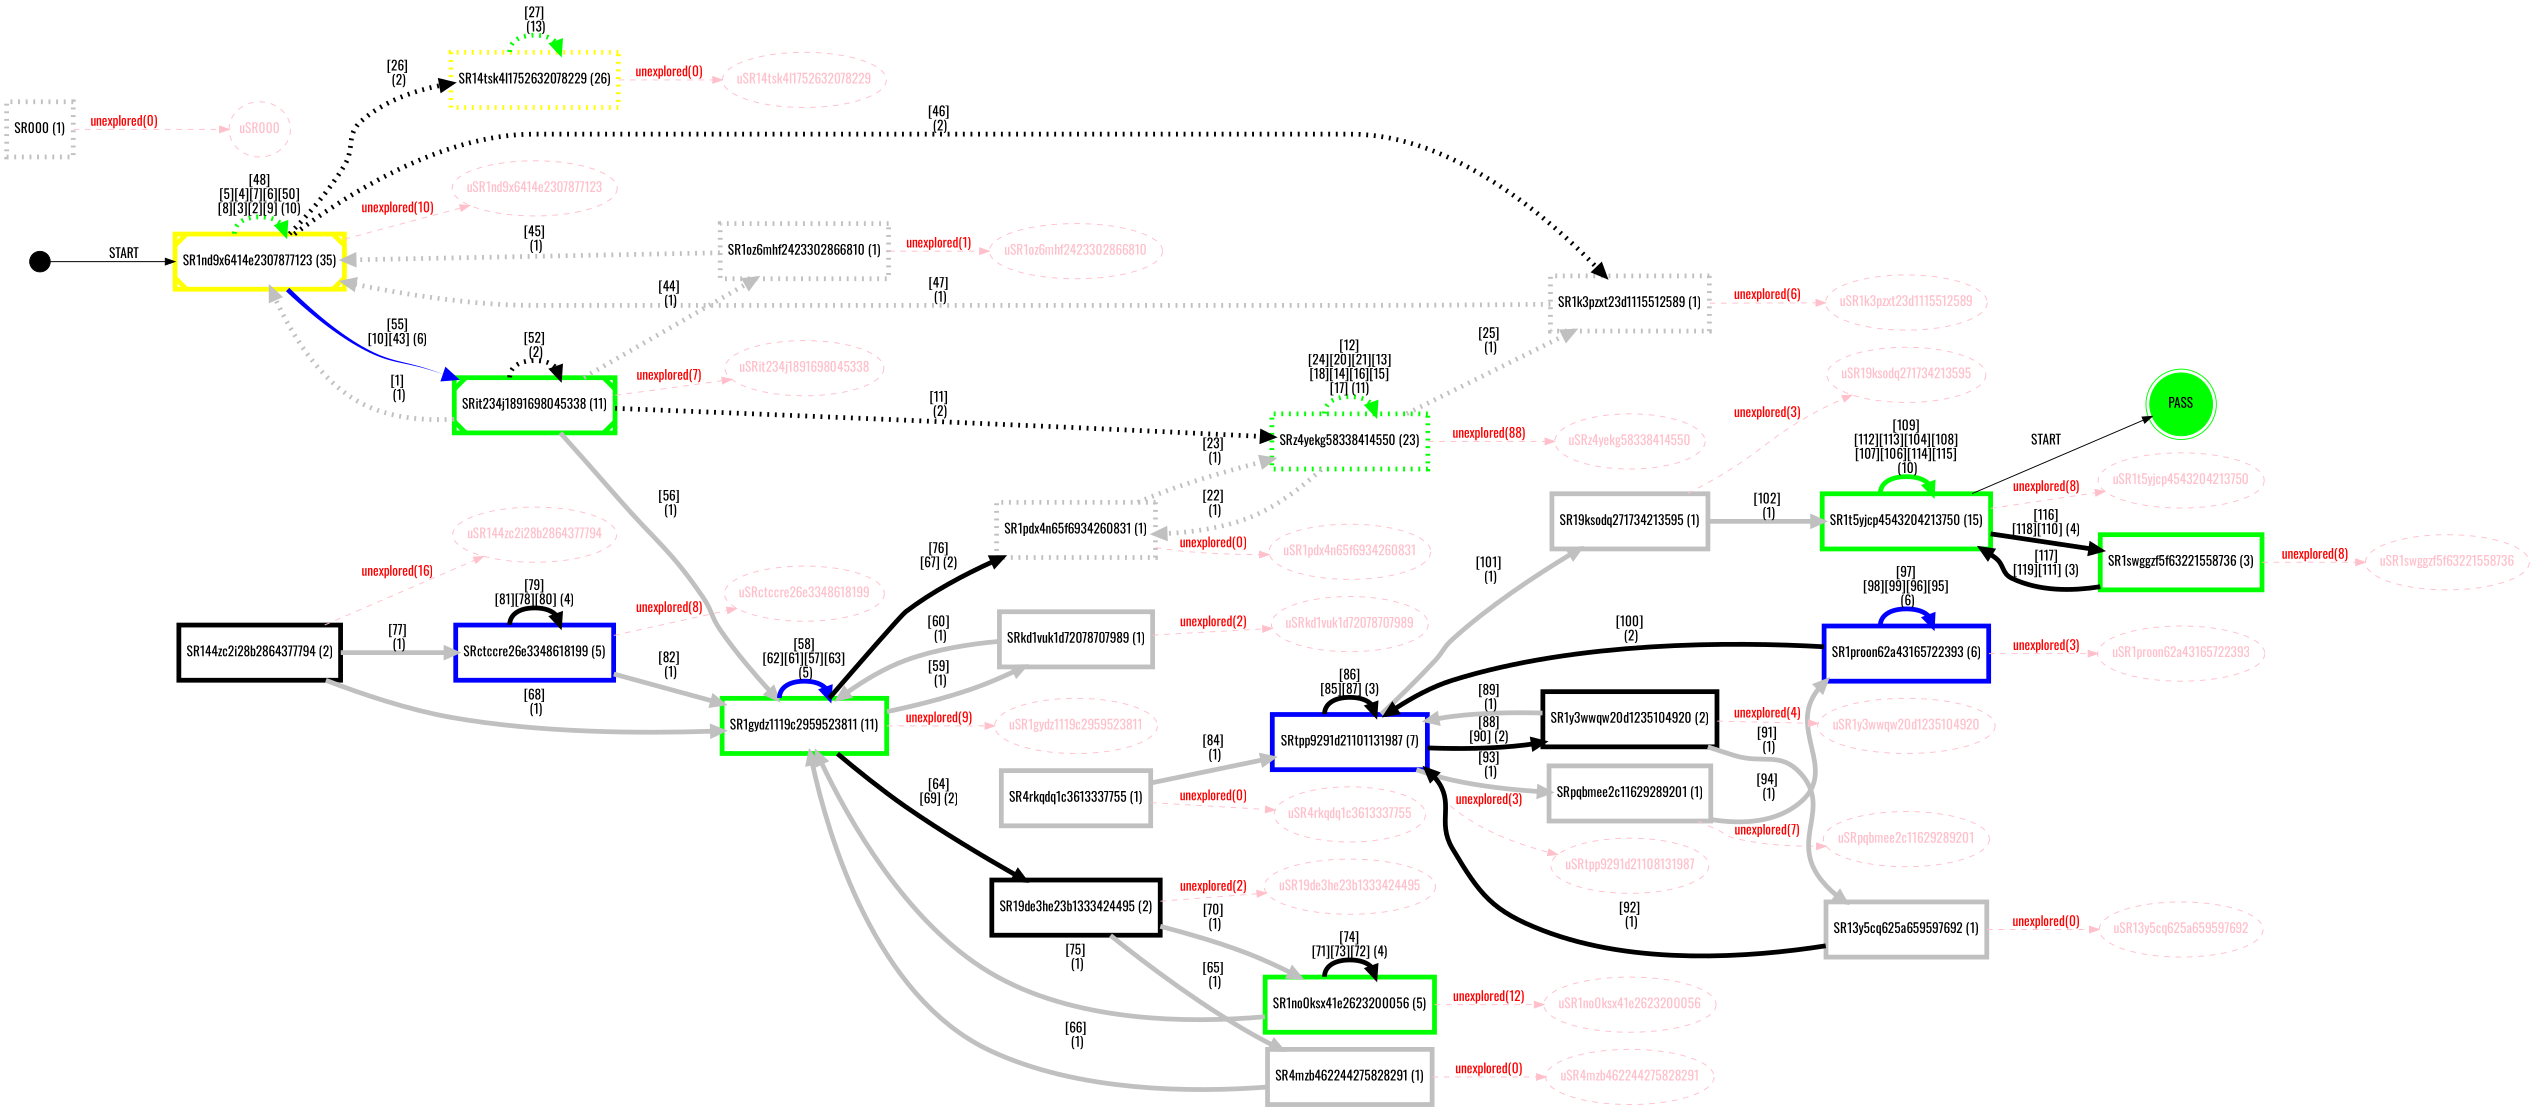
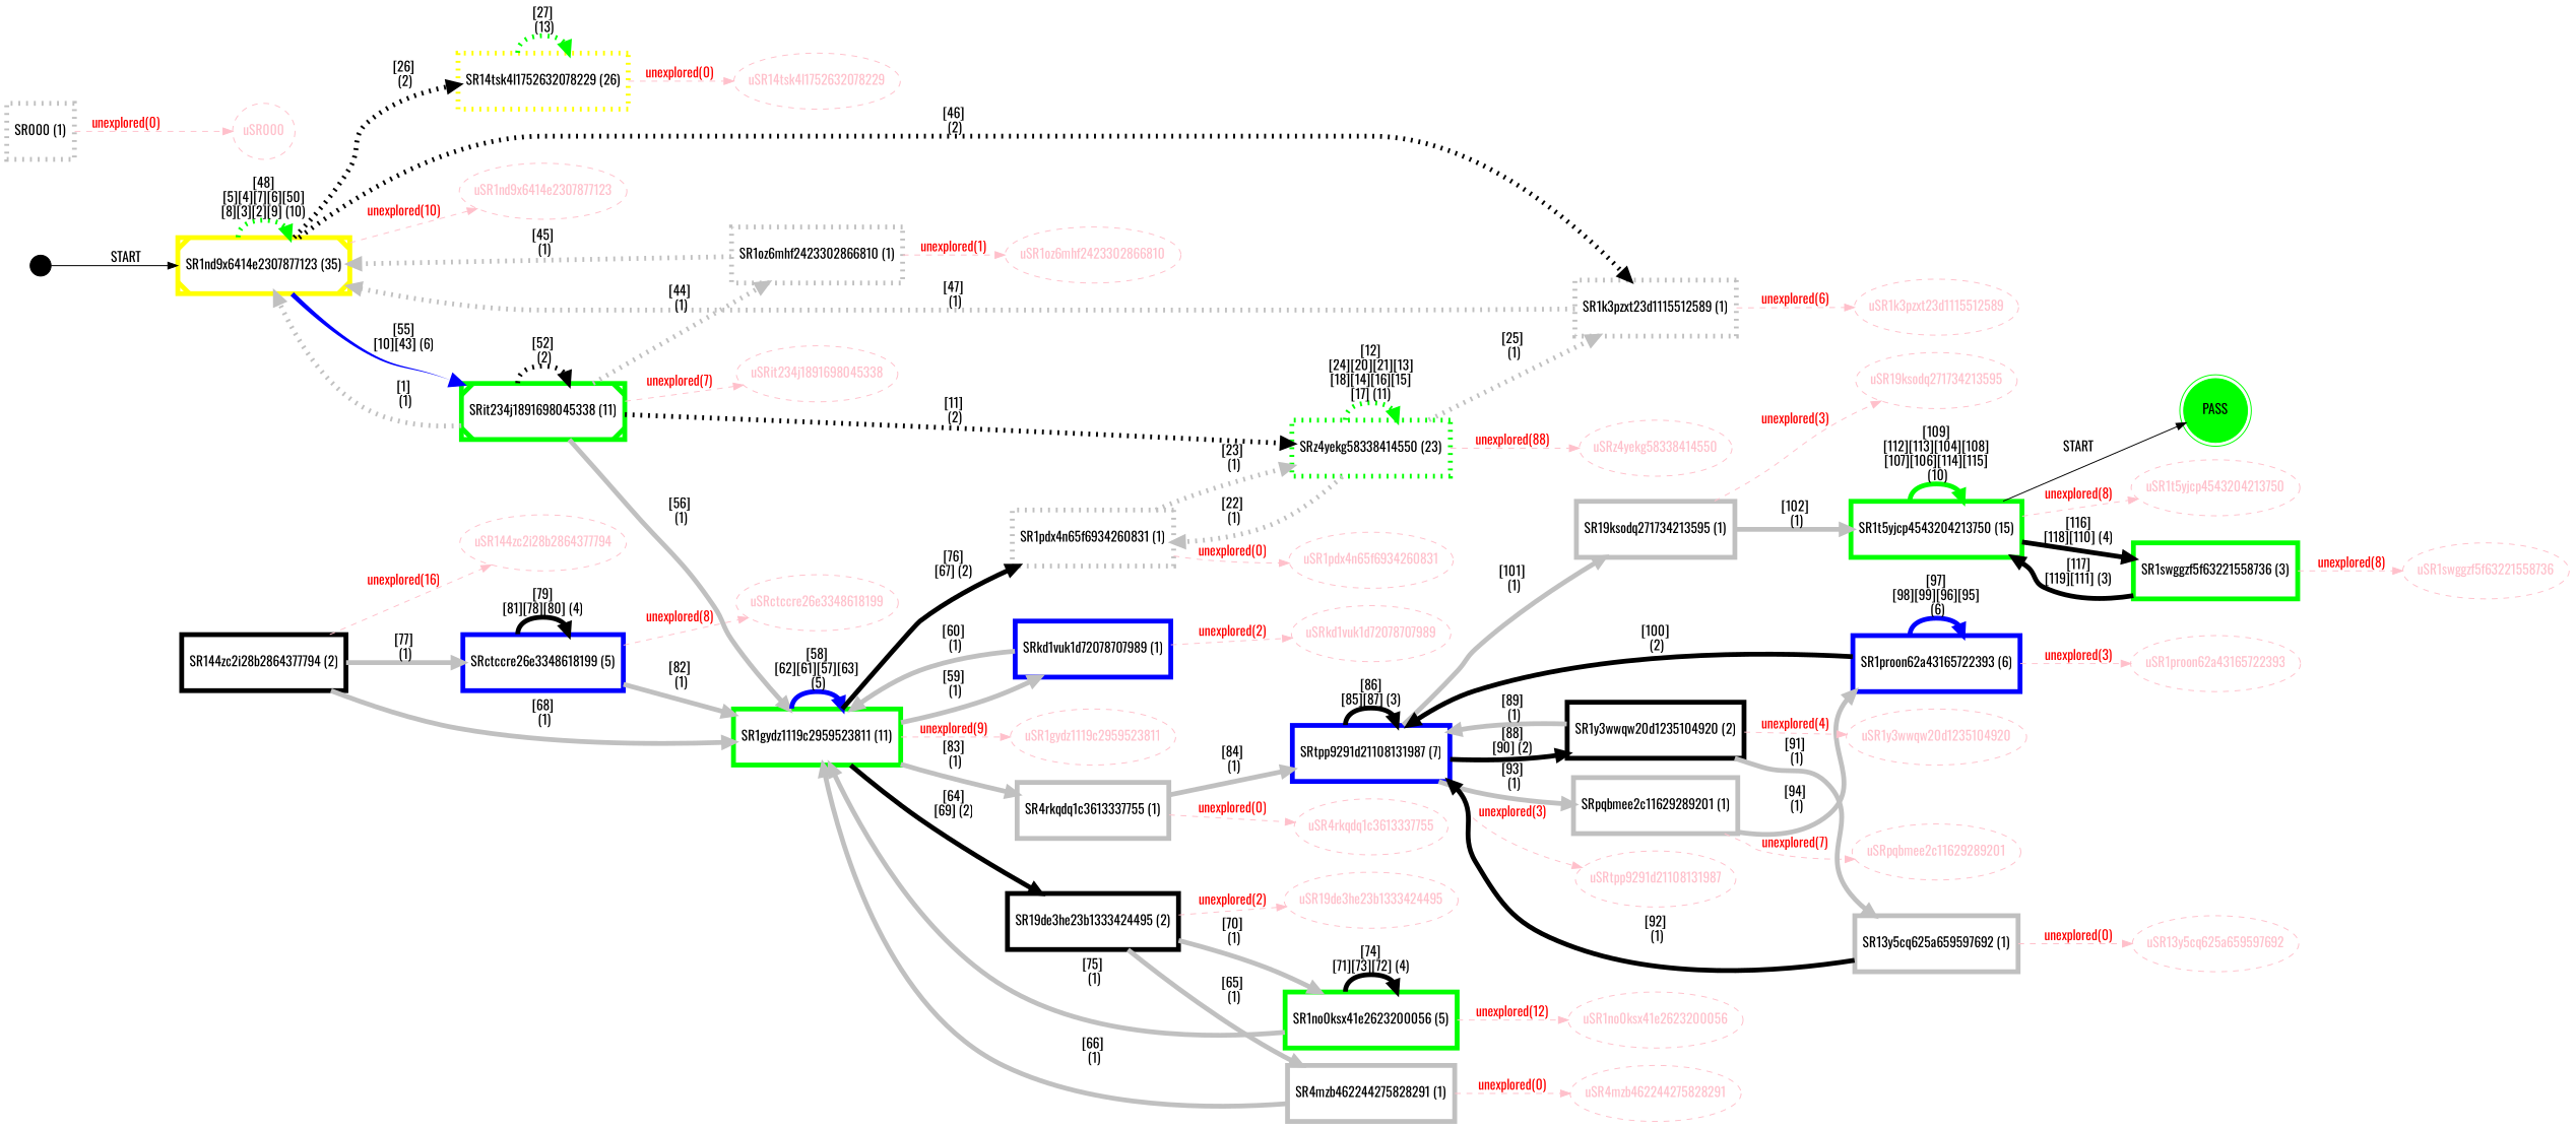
  digraph {
    fontname=Oswald
    rankdir=LR
    node [color=pink fontname=Oswald shape=rect style=dashed fixedsize=false fontcolor=black]
    edge [color=grey fontname=Oswald style=solid penwidth=5]
    ENTRY [color=black height=0.3 shape=point style=solid fixedsize="" fontcolor=""]
    n2 [color=yellow height=0.8 label="SR1nd9x6414e2307877123 (35)" penwidth=5 style=diagonals]
    n3 [color=grey height=0.8 label="SR1k3pzxt23d1115512589 (1)" penwidth=5 style=dotted]
    n4 [color=yellow height=0.8 label="SR14tsk4l1752632078229 (26)" penwidth=5 style=dotted]
    n5 [color=green height=0.8 label="SRit234j1891698045338 (11)" penwidth=5 style=diagonals]
    uSR1nd9x6414e2307877123 [fontcolor=pink height=0.8 shape=ellipse]
    n7 [color=blue height=0.8 label="SRctccre26e3348618199 (5)" penwidth=5 style=solid]
    n8 [color=green height=0.8 label="SR1gydz1119c2959523811 (11)" penwidth=5 style=solid]
    uSRctccre26e3348618199 [fontcolor=pink height=0.8 shape=ellipse]
    n10 [color=grey height=0.8 label="SR4rkqdq1c3613337755 (1)" penwidth=5 style=solid]
    n11 [color=grey height=0.8 label="SR1pdx4n65f6934260831 (1)" penwidth=5 style=dotted]
    n12 [color=black height=0.8 label="SR19de3he23b1333424495 (2)" penwidth=5 style=solid]
-   n13 [color=grey height=0.8 label="SRkd1vuk1d72078707989 (1)" penwidth=5 style=solid]
+   n13 [color=blue height=0.8 label="SRkd1vuk1d72078707989 (1)" penwidth=5 style=solid]
    uSR1gydz1119c2959523811 [fontcolor=pink height=0.8 shape=ellipse]
-   n15 [color=blue height=0.8 label="SRtpp9291d21101131987 (7)" penwidth=5 style=solid]
+   n15 [color=blue height=0.8 label="SRtpp9291d21108131987 (7)" penwidth=5 style=solid]
    uSR4rkqdq1c3613337755 [fontcolor=pink height=0.8 shape=ellipse]
    n17 [color=grey height=0.8 label="SRpqbmee2c11629289201 (1)" penwidth=5 style=solid]
    n18 [color=grey height=0.8 label="SR19ksodq271734213595 (1)" penwidth=5 style=solid]
    n19 [color=black height=0.8 label="SR1y3wwqw20d1235104920 (2)" penwidth=5 style=solid]
    uSRtpp9291d21108131987 [fontcolor=pink height=0.8 shape=ellipse]
    n21 [color=blue height=0.8 label="SR1proon62a43165722393 (6)" penwidth=5 style=solid]
    uSRpqbmee2c11629289201 [fontcolor=pink height=0.8 shape=ellipse]
    uSR1proon62a43165722393 [fontcolor=pink height=0.8 shape=ellipse]
    n24 [color=green height=0.8 label="SR1t5yjcp4543204213750 (15)" penwidth=5 style=solid]
    uSR19ksodq271734213595 [fontcolor=pink height=0.8 shape=ellipse]
    n26 [color=grey height=0.8 label="SR13y5cq625a659597692 (1)" penwidth=5 style=solid]
    uSR1y3wwqw20d1235104920 [fontcolor=pink height=0.8 shape=ellipse]
    n28 [color=green height=0.8 label="SRz4yekg58338414550 (23)" penwidth=5 style=dotted]
    uSRz4yekg58338414550 [fontcolor=pink height=0.8 shape=ellipse]
    uSR1pdx4n65f6934260831 [fontcolor=pink height=0.8 shape=ellipse]
    n31 [color=grey height=0.8 label="SR1oz6mhf2423302866810 (1)" penwidth=5 style=dotted]
    uSR1oz6mhf2423302866810 [fontcolor=pink height=0.8 shape=ellipse]
    n33 [color=grey height=0.8 label="SR000 (1)" penwidth=5 style=dotted]
    uSR000 [fontcolor=pink height=0.8 shape=ellipse]
    uSR1k3pzxt23d1115512589 [fontcolor=pink height=0.8 shape=ellipse]
    uSR14tsk4l1752632078229 [fontcolor=pink height=0.8 shape=ellipse]
    n37 [color=green height=0.8 label="SR1swggzf5f63221558736 (3)" penwidth=5 style=solid]
    PASS [color=green height=0.8 shape=doublecircle style=filled]
    uSR1t5yjcp4543204213750 [fontcolor=pink height=0.8 shape=ellipse]
    n40 [color=green height=0.8 label="SR1no0ksx41e2623200056 (5)" penwidth=5 style=solid]
    n41 [color=grey height=0.8 label="SR4mzb462244275828291 (1)" penwidth=5 style=solid]
    uSR19de3he23b1333424495 [fontcolor=pink height=0.8 shape=ellipse]
    uSR1no0ksx41e2623200056 [fontcolor=pink height=0.8 shape=ellipse]
    uSR4mzb462244275828291 [fontcolor=pink height=0.8 shape=ellipse]
    uSR1swggzf5f63221558736 [fontcolor=pink height=0.8 shape=ellipse]
    n46 [color=black height=0.8 label="SR144zc2i28b2864377794 (2)" penwidth=5 style=solid]
    uSR144zc2i28b2864377794 [fontcolor=pink height=0.8 shape=ellipse]
    uSRit234j1891698045338 [fontcolor=pink height=0.8 shape=ellipse]
    uSR13y5cq625a659597692 [fontcolor=pink height=0.8 shape=ellipse]
    uSRkd1vuk1d72078707989 [fontcolor=pink height=0.8 shape=ellipse]
    ENTRY -> n2 [color=black label=START penwidth=""]
    n2 -> n2 [color=green label="[48]\n[5][4][7][6][50]\n[8][3][2][9] (10)" style=dotted]
    n2 -> n3 [color=black label="[46]\n (2)" style=dotted]
    n2 -> n4 [color=black label="[26]\n (2)" style=dotted]
    n2 -> n5 [arrowtail=none color=blue label="[55]\n[10][43] (6)" style=tapered]
    n2 -> uSR1nd9x6414e2307877123 [color=pink fontcolor=red label="unexplored(10)" style=dashed penwidth=""]
    n3 -> n2 [label="[47]\n (1)" style=dotted]
    n3 -> uSR1k3pzxt23d1115512589 [color=pink fontcolor=red label="unexplored(6)" style=dashed penwidth=""]
    n4 -> n4 [color=green label="[27]\n (13)" style=dotted]
    n4 -> uSR14tsk4l1752632078229 [color=pink fontcolor=red label="unexplored(0)" style=dashed penwidth=""]
    n5 -> n2 [label="[1]\n (1)" style=dotted]
    n5 -> n5 [color=black label="[52]\n (2)" style=dotted]
    n5 -> n8 [label="[56]\n (1)"]
    n5 -> n28 [color=black label="[11]\n (2)" style=dotted]
    n5 -> n31 [label="[44]\n (1)" style=dotted]
    n5 -> uSRit234j1891698045338 [color=pink fontcolor=red label="unexplored(7)" style=dashed penwidth=""]
    n7 -> n7 [color=black label="[79]\n[81][78][80] (4)"]
    n7 -> n8 [label="[82]\n (1)"]
    n7 -> uSRctccre26e3348618199 [color=pink fontcolor=red label="unexplored(8)" style=dashed penwidth=""]
    n8 -> n8 [color=blue label="[58]\n[62][61][57][63]\n (5)"]
+   n8 -> n10 [label="[83]\n (1)"]
    n8 -> n11 [color=black label="[76]\n[67] (2)"]
    n8 -> n12 [color=black label="[64]\n[69] (2)"]
    n8 -> n13 [label="[59]\n (1)"]
    n8 -> uSR1gydz1119c2959523811 [color=pink fontcolor=red label="unexplored(9)" style=dashed penwidth=""]
    n10 -> n15 [label="[84]\n (1)"]
    n10 -> uSR4rkqdq1c3613337755 [color=pink fontcolor=red label="unexplored(0)" style=dashed penwidth=""]
    n11 -> n28 [label="[23]\n (1)" style=dotted]
    n11 -> uSR1pdx4n65f6934260831 [color=pink fontcolor=red label="unexplored(0)" style=dashed penwidth=""]
    n12 -> n40 [label="[70]\n (1)"]
    n12 -> n41 [label="[65]\n (1)"]
    n12 -> uSR19de3he23b1333424495 [color=pink fontcolor=red label="unexplored(2)" style=dashed penwidth=""]
    n13 -> n8 [label="[60]\n (1)"]
    n13 -> uSRkd1vuk1d72078707989 [color=pink fontcolor=red label="unexplored(2)" style=dashed penwidth=""]
    n15 -> n15 [color=black label="[86]\n[85][87] (3)"]
    n15 -> n17 [label="[93]\n (1)"]
    n15 -> n18 [label="[101]\n (1)"]
    n15 -> n19 [color=black label="[88]\n[90] (2)"]
    n15 -> uSRtpp9291d21108131987 [color=pink fontcolor=red label="unexplored(3)" style=dashed penwidth=""]
    n17 -> n21 [label="[94]\n (1)"]
    n17 -> uSRpqbmee2c11629289201 [color=pink fontcolor=red label="unexplored(7)" style=dashed penwidth=""]
    n18 -> n24 [label="[102]\n (1)"]
    n18 -> uSR19ksodq271734213595 [color=pink fontcolor=red label="unexplored(3)" style=dashed penwidth=""]
    n19 -> n15 [label="[89]\n (1)"]
    n19 -> n26 [label="[91]\n (1)"]
    n19 -> uSR1y3wwqw20d1235104920 [color=pink fontcolor=red label="unexplored(4)" style=dashed penwidth=""]
    n21 -> n15 [color=black label="[100]\n (2)"]
    n21 -> n21 [color=blue label="[97]\n[98][99][96][95]\n (6)"]
    n21 -> uSR1proon62a43165722393 [color=pink fontcolor=red label="unexplored(3)" style=dashed penwidth=""]
    n24 -> n24 [color=green label="[109]\n[112][113][104][108]\n[107][106][114][115]\n (10)"]
    n24 -> n37 [color=black label="[116]\n[118][110] (4)"]
    n24 -> PASS [color=black label=START penwidth=""]
    n24 -> uSR1t5yjcp4543204213750 [color=pink fontcolor=red label="unexplored(8)" style=dashed penwidth=""]
    n26 -> n15 [color=black label="[92]\n (1)"]
    n26 -> uSR13y5cq625a659597692 [color=pink fontcolor=red label="unexplored(0)" style=dashed penwidth=""]
    n28 -> n3 [label="[25]\n (1)" style=dotted]
    n28 -> n11 [label="[22]\n (1)" style=dotted]
    n28 -> n28 [color=green label="[12]\n[24][20][21][13]\n[18][14][16][15]\n[17] (11)" style=dotted]
    n28 -> uSRz4yekg58338414550 [color=pink fontcolor=red label="unexplored(88)" style=dashed penwidth=""]
    n31 -> n2 [label="[45]\n (1)" style=dotted]
    n31 -> uSR1oz6mhf2423302866810 [color=pink fontcolor=red label="unexplored(1)" style=dashed penwidth=""]
    n33 -> uSR000 [color=pink fontcolor=red label="unexplored(0)" style=dashed penwidth=""]
    n37 -> n24 [color=black label="[117]\n[119][111] (3)"]
    n37 -> uSR1swggzf5f63221558736 [color=pink fontcolor=red label="unexplored(8)" style=dashed penwidth=""]
    n40 -> n8 [label="[75]\n (1)"]
    n40 -> n40 [color=black label="[74]\n[71][73][72] (4)"]
    n40 -> uSR1no0ksx41e2623200056 [color=pink fontcolor=red label="unexplored(12)" style=dashed penwidth=""]
    n41 -> n8 [label="[66]\n (1)"]
    n41 -> uSR4mzb462244275828291 [color=pink fontcolor=red label="unexplored(0)" style=dashed penwidth=""]
    n46 -> n7 [label="[77]\n (1)"]
    n46 -> n8 [label="[68]\n (1)"]
    n46 -> uSR144zc2i28b2864377794 [color=pink fontcolor=red label="unexplored(16)" style=dashed penwidth=""]
  }
